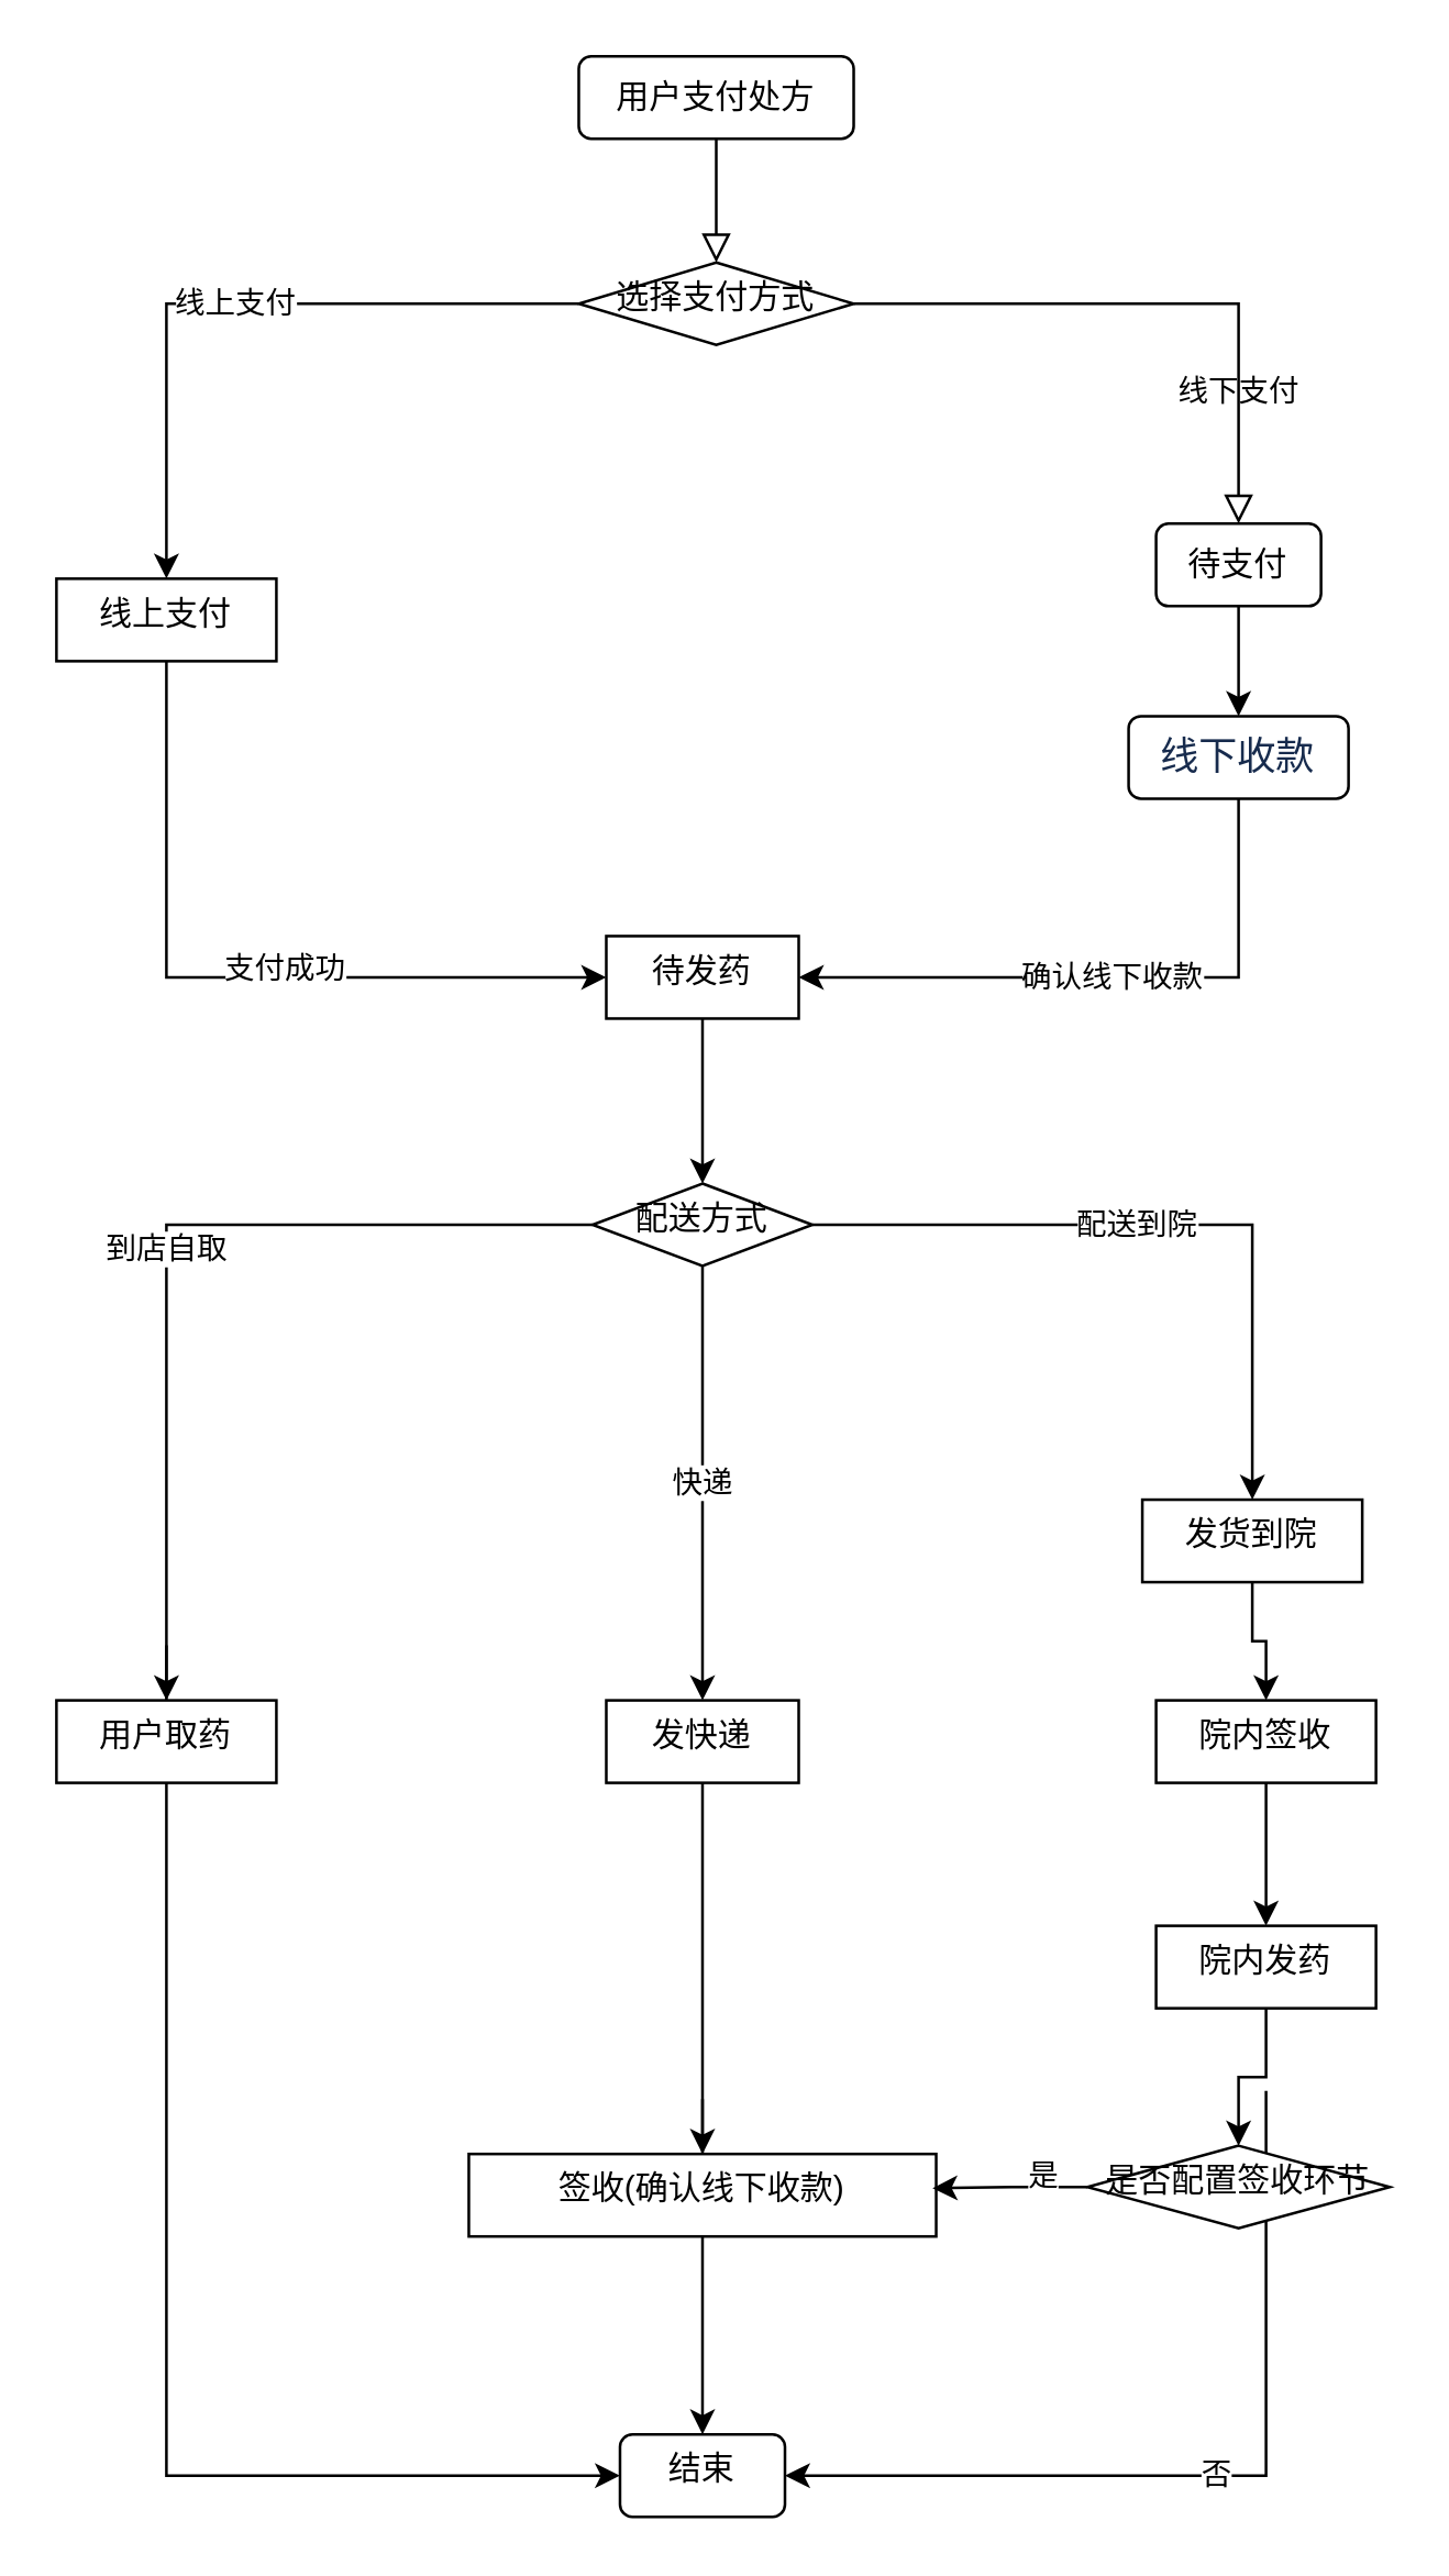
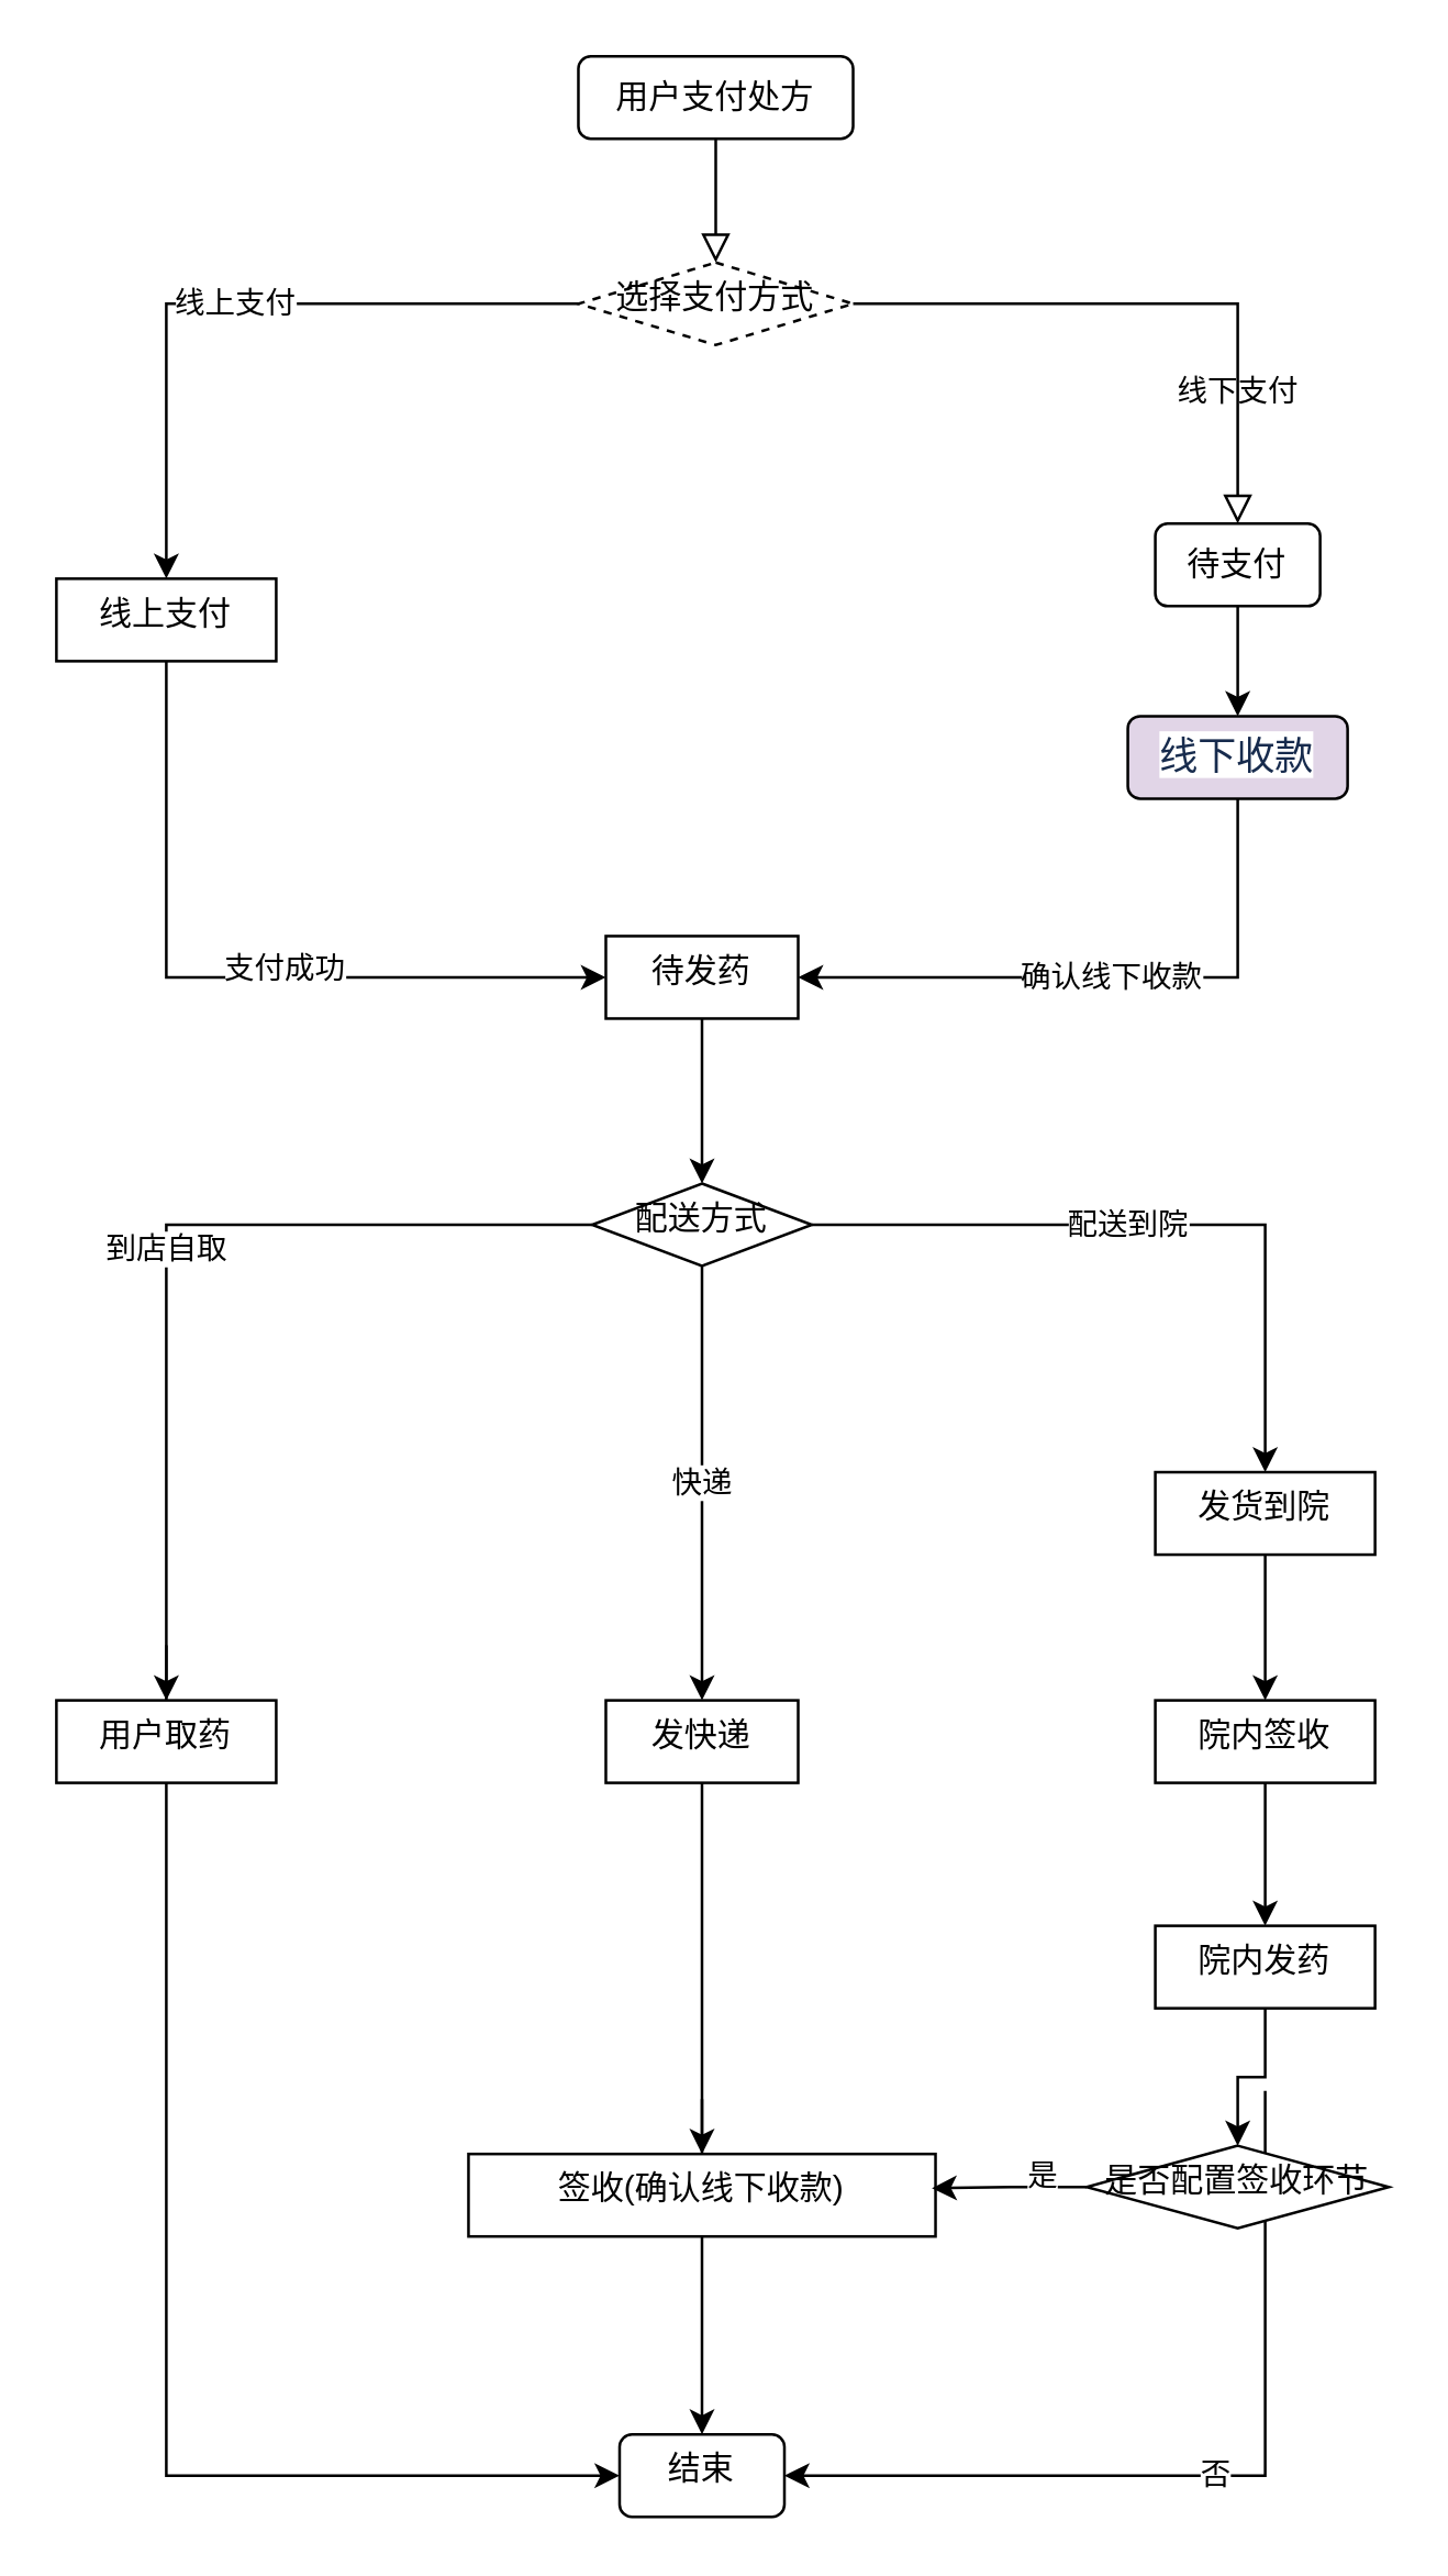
  <mxCell id="0" />
  <mxCell id="1" parent="0" />
  <mxCell id="2" value="" style="rounded=0;html=1;jettySize=auto;orthogonalLoop=1;fontSize=11;endArrow=block;endFill=0;endSize=8;strokeWidth=1;shadow=0;labelBackgroundColor=none;edgeStyle=orthogonalEdgeStyle;" parent="1" source="3" target="6" edge="1"><mxGeometry relative="1" as="geometry" /></mxCell>
  <mxCell id="3" value="用户支付处方" style="rounded=1;whiteSpace=wrap;html=1;fontSize=12;glass=0;strokeWidth=1;shadow=0;" parent="1" vertex="1"><mxGeometry x="210" y="20" width="100" height="30" as="geometry" /></mxCell>
  <mxCell id="4" value="线下支付" style="edgeStyle=orthogonalEdgeStyle;rounded=0;html=1;jettySize=auto;orthogonalLoop=1;fontSize=11;endArrow=block;endFill=0;endSize=8;strokeWidth=1;shadow=0;labelBackgroundColor=none;" parent="1" source="6" target="8" edge="1"><mxGeometry x="0.565" relative="1" as="geometry"><mxPoint as="offset" /><Array as="points"><mxPoint x="450" y="110" /></Array></mxGeometry></mxCell>
  <mxCell id="5" value="线上支付" style="edgeStyle=orthogonalEdgeStyle;rounded=0;orthogonalLoop=1;jettySize=auto;html=1;" edge="1" parent="1" source="6" target="11"><mxGeometry relative="1" as="geometry" /></mxCell>
- <mxCell id="6" value="选择支付方式" style="rhombus;whiteSpace=wrap;html=1;shadow=0;fontFamily=Helvetica;fontSize=12;align=center;strokeWidth=1;spacing=6;spacingTop=-4;" parent="1" vertex="1"><mxGeometry x="210" y="95" width="100" height="30" as="geometry" /></mxCell>
+ <mxCell id="6" value="选择支付方式" style="rhombus;whiteSpace=wrap;html=1;shadow=0;fontFamily=Helvetica;fontSize=12;align=center;strokeWidth=1;spacing=6;spacingTop=-4;dashed=1;" parent="1" vertex="1"><mxGeometry x="210" y="95" width="100" height="30" as="geometry" /></mxCell>
  <mxCell id="7" value="" style="edgeStyle=orthogonalEdgeStyle;rounded=0;orthogonalLoop=1;jettySize=auto;html=1;" edge="1" parent="1" source="8" target="16"><mxGeometry relative="1" as="geometry" /></mxCell>
  <mxCell id="8" value="待支付" style="rounded=1;whiteSpace=wrap;html=1;fontSize=12;glass=0;strokeWidth=1;shadow=0;" parent="1" vertex="1"><mxGeometry x="420" y="190" width="60" height="30" as="geometry" /></mxCell>
  <mxCell id="9" value="" style="edgeStyle=orthogonalEdgeStyle;rounded=0;orthogonalLoop=1;jettySize=auto;html=1;" edge="1" parent="1" source="11" target="13"><mxGeometry relative="1" as="geometry"><Array as="points"><mxPoint x="60" y="355" /></Array></mxGeometry></mxCell>
  <mxCell id="10" value="支付成功" style="edgeLabel;html=1;align=center;verticalAlign=middle;resizable=0;points=[];" vertex="1" connectable="0" parent="9"><mxGeometry x="0.152" y="3" width="70" height="30" relative="1" as="geometry"><mxPoint x="-35" y="-15" as="offset" /></mxGeometry></mxCell>
  <mxCell id="11" value="线上支付" style="whiteSpace=wrap;html=1;shadow=0;strokeWidth=1;spacing=6;spacingTop=-4;" vertex="1" parent="1"><mxGeometry x="20" y="210" width="80" height="30" as="geometry" /></mxCell>
  <mxCell id="12" value="" style="edgeStyle=orthogonalEdgeStyle;rounded=0;orthogonalLoop=1;jettySize=auto;html=1;" edge="1" parent="1" source="13" target="21"><mxGeometry relative="1" as="geometry" /></mxCell>
  <mxCell id="13" value="待发药" style="whiteSpace=wrap;html=1;shadow=0;strokeWidth=1;spacing=6;spacingTop=-4;" vertex="1" parent="1"><mxGeometry x="220" y="340" width="70" height="30" as="geometry" /></mxCell>
  <mxCell id="14" style="edgeStyle=orthogonalEdgeStyle;rounded=0;orthogonalLoop=1;jettySize=auto;html=1;entryX=1;entryY=0.5;entryDx=0;entryDy=0;" edge="1" parent="1" source="16" target="13"><mxGeometry relative="1" as="geometry"><Array as="points"><mxPoint x="450" y="355" /></Array></mxGeometry></mxCell>
  <mxCell id="15" value="确认线下收款" style="edgeLabel;html=1;align=center;verticalAlign=middle;resizable=0;points=[];" vertex="1" connectable="0" parent="14"><mxGeometry x="-0.015" width="100" height="30" relative="1" as="geometry"><mxPoint x="-50" y="-15" as="offset" /></mxGeometry></mxCell>
- <mxCell id="16" value="&lt;span style=&quot;color: rgb(23, 43, 77); font-family: -apple-system, &amp;quot;system-ui&amp;quot;, &amp;quot;Segoe UI&amp;quot;, Roboto, Oxygen, Ubuntu, &amp;quot;Fira Sans&amp;quot;, &amp;quot;Droid Sans&amp;quot;, &amp;quot;Helvetica Neue&amp;quot;, sans-serif; font-size: 14px; text-align: left; background-color: rgb(255, 255, 255);&quot;&gt;线下收款&lt;/span&gt;" style="whiteSpace=wrap;html=1;rounded=1;glass=0;strokeWidth=1;shadow=0;" vertex="1" parent="1"><mxGeometry x="410" y="260" width="80" height="30" as="geometry" /></mxCell>
+ <mxCell id="16" value="&lt;span style=&quot;color: rgb(23, 43, 77); font-family: -apple-system, &amp;quot;system-ui&amp;quot;, &amp;quot;Segoe UI&amp;quot;, Roboto, Oxygen, Ubuntu, &amp;quot;Fira Sans&amp;quot;, &amp;quot;Droid Sans&amp;quot;, &amp;quot;Helvetica Neue&amp;quot;, sans-serif; font-size: 14px; text-align: left; background-color: rgb(255, 255, 255);&quot;&gt;线下收款&lt;/span&gt;" style="whiteSpace=wrap;html=1;rounded=1;glass=0;strokeWidth=1;shadow=0;fillColor=#e1d5e7;" vertex="1" parent="1"><mxGeometry x="410" y="260" width="80" height="30" as="geometry" /></mxCell>
  <mxCell id="17" value="快递" style="edgeStyle=orthogonalEdgeStyle;rounded=0;orthogonalLoop=1;jettySize=auto;html=1;" edge="1" parent="1" source="21" target="23"><mxGeometry relative="1" as="geometry" /></mxCell>
  <mxCell id="18" value="到店自取" style="edgeStyle=orthogonalEdgeStyle;rounded=0;orthogonalLoop=1;jettySize=auto;html=1;" edge="1" parent="1" source="21" target="25"><mxGeometry relative="1" as="geometry" /></mxCell>
  <mxCell id="19" value="" style="edgeStyle=orthogonalEdgeStyle;rounded=0;orthogonalLoop=1;jettySize=auto;html=1;" edge="1" parent="1" source="21" target="30"><mxGeometry relative="1" as="geometry" /></mxCell>
  <mxCell id="20" value="配送到院" style="edgeLabel;html=1;align=center;verticalAlign=middle;resizable=0;points=[];" vertex="1" connectable="0" parent="19"><mxGeometry x="-0.095" width="70" height="30" relative="1" as="geometry"><mxPoint x="-35" y="-15" as="offset" /></mxGeometry></mxCell>
  <mxCell id="21" value="配送方式" style="rhombus;whiteSpace=wrap;html=1;shadow=0;strokeWidth=1;spacing=6;spacingTop=-4;" vertex="1" parent="1"><mxGeometry x="215" y="430" width="80" height="30" as="geometry" /></mxCell>
  <mxCell id="22" value="" style="edgeStyle=orthogonalEdgeStyle;rounded=0;orthogonalLoop=1;jettySize=auto;html=1;" edge="1" parent="1" source="23" target="28"><mxGeometry relative="1" as="geometry" /></mxCell>
  <mxCell id="23" value="发快递" style="whiteSpace=wrap;html=1;shadow=0;strokeWidth=1;spacing=6;spacingTop=-4;" vertex="1" parent="1"><mxGeometry x="220" y="618" width="70" height="30" as="geometry" /></mxCell>
  <mxCell id="24" value="" style="edgeStyle=orthogonalEdgeStyle;rounded=0;orthogonalLoop=1;jettySize=auto;html=1;" edge="1" parent="1" target="26"><mxGeometry relative="1" as="geometry"><mxPoint x="60" y="598" as="sourcePoint" /><Array as="points"><mxPoint x="60" y="900" /></Array></mxGeometry></mxCell>
  <mxCell id="25" value="用户取药" style="whiteSpace=wrap;html=1;shadow=0;strokeWidth=1;spacing=6;spacingTop=-4;" vertex="1" parent="1"><mxGeometry x="20" y="618" width="80" height="30" as="geometry" /></mxCell>
  <mxCell id="26" value="结束" style="rounded=1;whiteSpace=wrap;html=1;shadow=0;strokeWidth=1;spacing=6;spacingTop=-4;" vertex="1" parent="1"><mxGeometry x="225" y="885" width="60" height="30" as="geometry" /></mxCell>
  <mxCell id="27" value="" style="edgeStyle=orthogonalEdgeStyle;rounded=0;orthogonalLoop=1;jettySize=auto;html=1;entryX=0.5;entryY=0;entryDx=0;entryDy=0;" edge="1" parent="1" target="26"><mxGeometry relative="1" as="geometry"><mxPoint x="255" y="763" as="sourcePoint" /><mxPoint x="255" y="840" as="targetPoint" /><Array as="points"><mxPoint x="255" y="885" /></Array></mxGeometry></mxCell>
  <mxCell id="28" value="签收(确认线下收款)" style="whiteSpace=wrap;html=1;shadow=0;strokeWidth=1;spacing=6;spacingTop=-4;" vertex="1" parent="1"><mxGeometry x="170" y="783" width="170" height="30" as="geometry" /></mxCell>
  <mxCell id="29" value="" style="edgeStyle=orthogonalEdgeStyle;rounded=0;orthogonalLoop=1;jettySize=auto;html=1;" edge="1" parent="1" source="30" target="32"><mxGeometry relative="1" as="geometry" /></mxCell>
- <mxCell id="30" value="发货到院" style="whiteSpace=wrap;html=1;shadow=0;strokeWidth=1;spacing=6;spacingTop=-4;" vertex="1" parent="1"><mxGeometry x="415" y="545" width="80" height="30" as="geometry" /></mxCell>
+ <mxCell id="30" value="发货到院" style="whiteSpace=wrap;html=1;shadow=0;strokeWidth=1;spacing=6;spacingTop=-4;" vertex="1" parent="1"><mxGeometry x="420" y="535" width="80" height="30" as="geometry" /></mxCell>
  <mxCell id="31" value="" style="edgeStyle=orthogonalEdgeStyle;rounded=0;orthogonalLoop=1;jettySize=auto;html=1;" edge="1" parent="1" source="32" target="34"><mxGeometry relative="1" as="geometry" /></mxCell>
  <mxCell id="32" value="院内签收" style="whiteSpace=wrap;html=1;shadow=0;strokeWidth=1;spacing=6;spacingTop=-4;" vertex="1" parent="1"><mxGeometry x="420" y="618" width="80" height="30" as="geometry" /></mxCell>
  <mxCell id="33" value="" style="edgeStyle=orthogonalEdgeStyle;rounded=0;orthogonalLoop=1;jettySize=auto;html=1;" edge="1" parent="1" source="34" target="39"><mxGeometry relative="1" as="geometry" /></mxCell>
  <mxCell id="34" value="院内发药" style="whiteSpace=wrap;html=1;shadow=0;strokeWidth=1;spacing=6;spacingTop=-4;" vertex="1" parent="1"><mxGeometry x="420" y="700" width="80" height="30" as="geometry" /></mxCell>
  <mxCell id="35" value="" style="edgeStyle=orthogonalEdgeStyle;rounded=0;orthogonalLoop=1;jettySize=auto;html=1;entryX=1;entryY=0.5;entryDx=0;entryDy=0;" edge="1" parent="1" target="26"><mxGeometry relative="1" as="geometry"><mxPoint x="460" y="760" as="sourcePoint" /><mxPoint x="290" y="900" as="targetPoint" /><Array as="points"><mxPoint x="460" y="900" /></Array></mxGeometry></mxCell>
  <mxCell id="36" value="否" style="edgeLabel;html=1;align=center;verticalAlign=middle;resizable=0;points=[];" vertex="1" connectable="0" parent="35"><mxGeometry width="40" height="30" relative="1" as="geometry"><mxPoint x="-20" y="-15" as="offset" /></mxGeometry></mxCell>
  <mxCell id="37" value="" style="edgeStyle=orthogonalEdgeStyle;rounded=0;orthogonalLoop=1;jettySize=auto;html=1;entryX=0.992;entryY=0.415;entryDx=0;entryDy=0;entryPerimeter=0;" edge="1" parent="1" source="39" target="28"><mxGeometry relative="1" as="geometry"><mxPoint x="350" y="880" as="targetPoint" /></mxGeometry></mxCell>
  <mxCell id="38" value="是" style="edgeLabel;html=1;align=center;verticalAlign=middle;resizable=0;points=[];" vertex="1" connectable="0" parent="37"><mxGeometry x="-0.439" y="-4" width="40" height="30" relative="1" as="geometry"><mxPoint x="-20" y="-15" as="offset" /></mxGeometry></mxCell>
  <mxCell id="39" value="是否配置签收环节&lt;br&gt;" style="rhombus;whiteSpace=wrap;html=1;shadow=0;strokeWidth=1;spacing=6;spacingTop=-4;" vertex="1" parent="1"><mxGeometry x="395" y="780" width="110" height="30" as="geometry" /></mxCell>
